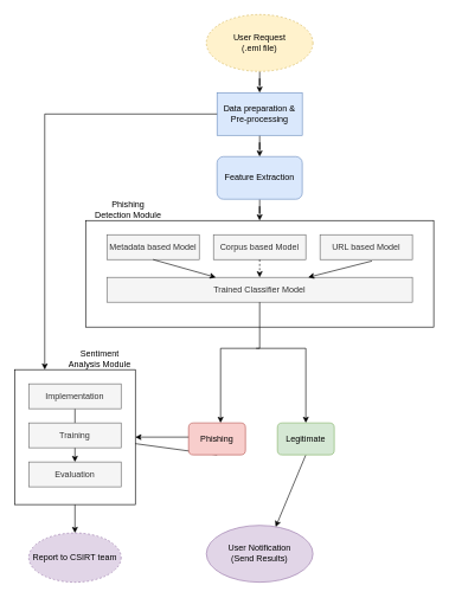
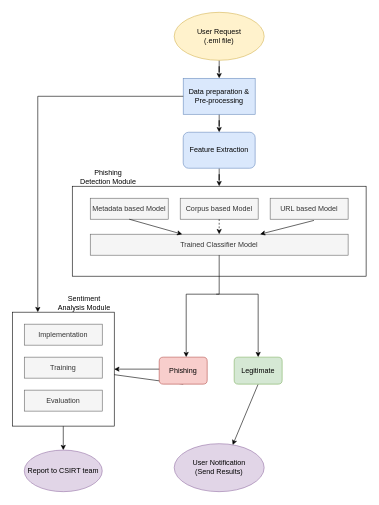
  <mxCell id="0" />
  <mxCell id="1" parent="0" />
  <mxCell id="2" value="" style="rounded=0;whiteSpace=wrap;html=1;" vertex="1" parent="1"><mxGeometry x="120" y="310" width="490" height="150" as="geometry" /></mxCell>
  <mxCell id="3" value="Phishing Detection Module" style="text;html=1;align=center;verticalAlign=middle;whiteSpace=wrap;rounded=0;" vertex="1" parent="1"><mxGeometry x="130" y="280" width="100" height="30" as="geometry" /></mxCell>
  <mxCell id="4" value="Metadata based Model" style="rounded=0;whiteSpace=wrap;html=1;fillColor=#f5f5f5;fontColor=#333333;strokeColor=#666666;" vertex="1" parent="1"><mxGeometry x="150" y="330" width="130" height="35" as="geometry" /></mxCell>
  <mxCell id="5" value="Corpus based Model" style="rounded=0;whiteSpace=wrap;html=1;fillColor=#f5f5f5;fontColor=#333333;strokeColor=#666666;" vertex="1" parent="1"><mxGeometry x="300" y="330" width="130" height="35" as="geometry" /></mxCell>
  <mxCell id="6" value="URL based Model" style="rounded=0;whiteSpace=wrap;html=1;fillColor=#f5f5f5;fontColor=#333333;strokeColor=#666666;" vertex="1" parent="1"><mxGeometry x="450" y="330" width="130" height="35" as="geometry" /></mxCell>
  <mxCell id="7" value="Trained Classifier Model" style="rounded=0;whiteSpace=wrap;html=1;fillColor=#f5f5f5;fontColor=#333333;strokeColor=#666666;" vertex="1" parent="1"><mxGeometry x="150" y="390" width="430" height="35" as="geometry" /></mxCell>
  <mxCell id="8" value="" style="endArrow=classic;html=1;rounded=0;exitX=0.5;exitY=1;exitDx=0;exitDy=0;" edge="1" parent="1" source="4" target="7"><mxGeometry width="50" height="50" relative="1" as="geometry"><mxPoint x="190" y="380" as="sourcePoint" /><mxPoint x="250" y="380" as="targetPoint" /></mxGeometry></mxCell>
  <mxCell id="9" value="" style="endArrow=classic;html=1;rounded=0;exitX=0.5;exitY=1;exitDx=0;exitDy=0;entryX=0.5;entryY=0;entryDx=0;entryDy=0;dashed=1;" edge="1" parent="1" source="5" target="7"><mxGeometry width="50" height="50" relative="1" as="geometry"><mxPoint x="225" y="375" as="sourcePoint" /><mxPoint x="313" y="400" as="targetPoint" /></mxGeometry></mxCell>
  <mxCell id="10" value="" style="endArrow=classic;html=1;rounded=0;exitX=0.562;exitY=1.057;exitDx=0;exitDy=0;exitPerimeter=0;" edge="1" parent="1" source="6" target="7"><mxGeometry width="50" height="50" relative="1" as="geometry"><mxPoint x="375" y="375" as="sourcePoint" /><mxPoint x="375" y="400" as="targetPoint" /></mxGeometry></mxCell>
  <mxCell id="11" value="" style="endArrow=classic;html=1;rounded=0;entryX=0.5;entryY=0;entryDx=0;entryDy=0;" edge="1" parent="1"><mxGeometry width="50" height="50" relative="1" as="geometry"><mxPoint x="310" y="490" as="sourcePoint" /><mxPoint x="310" y="595" as="targetPoint" /></mxGeometry></mxCell>
  <mxCell id="12" value="" style="endArrow=classic;html=1;rounded=0;entryX=0.5;entryY=0;entryDx=0;entryDy=0;" edge="1" parent="1" target="30"><mxGeometry width="50" height="50" relative="1" as="geometry"><mxPoint x="430" y="490" as="sourcePoint" /><mxPoint x="420" y="595" as="targetPoint" /></mxGeometry></mxCell>
  <mxCell id="13" value="&lt;div&gt;User Notification&lt;/div&gt;&lt;div&gt;(Send Results)&lt;br&gt;&lt;/div&gt;" style="ellipse;whiteSpace=wrap;html=1;fillColor=#e1d5e7;strokeColor=#9673a6;" vertex="1" parent="1"><mxGeometry x="290" y="739.33" width="150" height="80" as="geometry" /></mxCell>
  <mxCell id="14" value="" style="endArrow=classic;html=1;rounded=0;exitX=0.5;exitY=1;exitDx=0;exitDy=0;" edge="1" parent="1" source="29" target="22"><mxGeometry width="50" height="50" relative="1" as="geometry"><mxPoint x="310" y="635" as="sourcePoint" /><mxPoint x="320" y="540" as="targetPoint" /></mxGeometry></mxCell>
  <mxCell id="15" value="" style="endArrow=classic;html=1;rounded=0;exitX=0.5;exitY=1;exitDx=0;exitDy=0;entryX=0.65;entryY=0.027;entryDx=0;entryDy=0;entryPerimeter=0;" edge="1" parent="1" source="30" target="13"><mxGeometry width="50" height="50" relative="1" as="geometry"><mxPoint x="420" y="635" as="sourcePoint" /><mxPoint x="380" y="620" as="targetPoint" /></mxGeometry></mxCell>
  <mxCell id="16" value="" style="edgeStyle=orthogonalEdgeStyle;rounded=0;orthogonalLoop=1;jettySize=auto;html=1;" edge="1" parent="1" source="17" target="24"><mxGeometry relative="1" as="geometry"><mxPoint x="105.083" y="740" as="targetPoint" /></mxGeometry></mxCell>
  <mxCell id="17" value="" style="rounded=0;whiteSpace=wrap;html=1;" vertex="1" parent="1"><mxGeometry x="20" y="520" width="170" height="190" as="geometry" /></mxCell>
  <mxCell id="18" value="Sentiment Analysis Module" style="text;html=1;align=center;verticalAlign=middle;whiteSpace=wrap;rounded=0;" vertex="1" parent="1"><mxGeometry x="90" y="490" width="100" height="30" as="geometry" /></mxCell>
  <mxCell id="19" value="" style="endArrow=classic;html=1;rounded=0;exitX=0;exitY=0.5;exitDx=0;exitDy=0;entryX=1;entryY=0.5;entryDx=0;entryDy=0;" edge="1" parent="1" target="17"><mxGeometry width="50" height="50" relative="1" as="geometry"><mxPoint x="270" y="615" as="sourcePoint" /><mxPoint x="320" y="540" as="targetPoint" /></mxGeometry></mxCell>
- <mxCell id="20" value="" style="edgeStyle=orthogonalEdgeStyle;rounded=0;orthogonalLoop=1;jettySize=auto;html=1;" edge="1" parent="1" source="21" target="23"><mxGeometry relative="1" as="geometry" /></mxCell>
  <mxCell id="21" value="Implementation" style="rounded=0;whiteSpace=wrap;html=1;fillColor=#f5f5f5;fontColor=#333333;strokeColor=#666666;" vertex="1" parent="1"><mxGeometry x="40" y="540" width="130" height="35" as="geometry" /></mxCell>
  <mxCell id="22" value="Training" style="rounded=0;whiteSpace=wrap;html=1;fillColor=#f5f5f5;fontColor=#333333;strokeColor=#666666;" vertex="1" parent="1"><mxGeometry x="40" y="595" width="130" height="35" as="geometry" /></mxCell>
  <mxCell id="23" value="Evaluation" style="rounded=0;whiteSpace=wrap;html=1;fillColor=#f5f5f5;fontColor=#333333;strokeColor=#666666;" vertex="1" parent="1"><mxGeometry x="40" y="650" width="130" height="35" as="geometry" /></mxCell>
- <mxCell id="24" value="Report to CSIRT team" style="ellipse;whiteSpace=wrap;html=1;fillColor=#e1d5e7;strokeColor=#9673a6;dashed=1;" vertex="1" parent="1"><mxGeometry x="40" y="750" width="130" height="69.33" as="geometry" /></mxCell>
+ <mxCell id="24" value="Report to CSIRT team" style="ellipse;whiteSpace=wrap;html=1;fillColor=#e1d5e7;strokeColor=#9673a6;" vertex="1" parent="1"><mxGeometry x="40" y="750" width="130" height="69.33" as="geometry" /></mxCell>
  <mxCell id="25" style="edgeStyle=orthogonalEdgeStyle;rounded=0;orthogonalLoop=1;jettySize=auto;html=1;entryX=0.5;entryY=0;entryDx=0;entryDy=0;" edge="1" parent="1" source="26" target="28"><mxGeometry relative="1" as="geometry"><mxPoint x="365" y="140" as="targetPoint" /></mxGeometry></mxCell>
- <mxCell id="26" value="&lt;div&gt;User Request&lt;/div&gt;&lt;div&gt;(.eml file)&lt;br&gt;&lt;/div&gt;" style="ellipse;whiteSpace=wrap;html=1;fillColor=#fff2cc;strokeColor=#d6b656;dashed=1;" vertex="1" parent="1"><mxGeometry x="290" y="20" width="150" height="80" as="geometry" /></mxCell>
+ <mxCell id="26" value="&lt;div&gt;User Request&lt;/div&gt;&lt;div&gt;(.eml file)&lt;br&gt;&lt;/div&gt;" style="ellipse;whiteSpace=wrap;html=1;fillColor=#fff2cc;strokeColor=#d6b656;" vertex="1" parent="1"><mxGeometry x="290" y="20" width="150" height="80" as="geometry" /></mxCell>
  <mxCell id="27" value="" style="edgeStyle=orthogonalEdgeStyle;rounded=0;orthogonalLoop=1;jettySize=auto;html=1;" edge="1" parent="1" source="28" target="33"><mxGeometry relative="1" as="geometry" /></mxCell>
  <mxCell id="28" value="Data preparation &amp;amp; Pre-processing" style="whiteSpace=wrap;html=1;fillColor=#dae8fc;strokeColor=#6c8ebf;rounded=0;" vertex="1" parent="1"><mxGeometry x="305" y="130" width="120" height="60" as="geometry" /></mxCell>
  <mxCell id="29" value="Phishing" style="rounded=1;whiteSpace=wrap;html=1;fillColor=#f8cecc;strokeColor=#b85450;" vertex="1" parent="1"><mxGeometry x="265" y="595" width="80" height="45" as="geometry" /></mxCell>
  <mxCell id="30" value="Legitimate" style="rounded=1;whiteSpace=wrap;html=1;fillColor=#d5e8d4;strokeColor=#82b366;" vertex="1" parent="1"><mxGeometry x="390" y="595" width="80" height="45" as="geometry" /></mxCell>
  <mxCell id="31" style="edgeStyle=orthogonalEdgeStyle;rounded=0;orthogonalLoop=1;jettySize=auto;html=1;entryX=0.5;entryY=0;entryDx=0;entryDy=0;" edge="1" parent="1" source="33" target="2"><mxGeometry relative="1" as="geometry" /></mxCell>
  <mxCell id="32" style="edgeStyle=orthogonalEdgeStyle;rounded=0;orthogonalLoop=1;jettySize=auto;html=1;exitX=0;exitY=0.5;exitDx=0;exitDy=0;entryX=0.25;entryY=0;entryDx=0;entryDy=0;" edge="1" parent="1" source="28" target="17"><mxGeometry relative="1" as="geometry"><mxPoint x="50" y="160" as="targetPoint" /><mxPoint x="300" y="160" as="sourcePoint" /><Array as="points"><mxPoint x="63" y="160" /></Array></mxGeometry></mxCell>
  <mxCell id="33" value="&lt;div&gt;Feature Extraction&lt;/div&gt;" style="rounded=1;whiteSpace=wrap;html=1;fillColor=#dae8fc;strokeColor=#6c8ebf;" vertex="1" parent="1"><mxGeometry x="305" y="220" width="120" height="60" as="geometry" /></mxCell>
  <mxCell id="34" value="" style="endArrow=none;html=1;rounded=0;entryX=0.5;entryY=1;entryDx=0;entryDy=0;exitX=0.5;exitY=1;exitDx=0;exitDy=0;" edge="1" parent="1" source="2" target="7"><mxGeometry width="50" height="50" relative="1" as="geometry"><mxPoint x="180" y="530" as="sourcePoint" /><mxPoint x="230" y="480" as="targetPoint" /></mxGeometry></mxCell>
  <mxCell id="35" value="" style="endArrow=none;html=1;rounded=0;entryX=0.5;entryY=1;entryDx=0;entryDy=0;" edge="1" parent="1" target="2"><mxGeometry width="50" height="50" relative="1" as="geometry"><mxPoint x="365" y="490" as="sourcePoint" /><mxPoint x="230" y="480" as="targetPoint" /></mxGeometry></mxCell>
  <mxCell id="36" value="" style="endArrow=none;html=1;rounded=0;" edge="1" parent="1"><mxGeometry width="50" height="50" relative="1" as="geometry"><mxPoint x="310" y="490" as="sourcePoint" /><mxPoint x="365" y="490" as="targetPoint" /></mxGeometry></mxCell>
  <mxCell id="37" value="" style="endArrow=none;html=1;rounded=0;" edge="1" parent="1"><mxGeometry width="50" height="50" relative="1" as="geometry"><mxPoint x="360" y="490" as="sourcePoint" /><mxPoint x="430" y="490" as="targetPoint" /></mxGeometry></mxCell>
